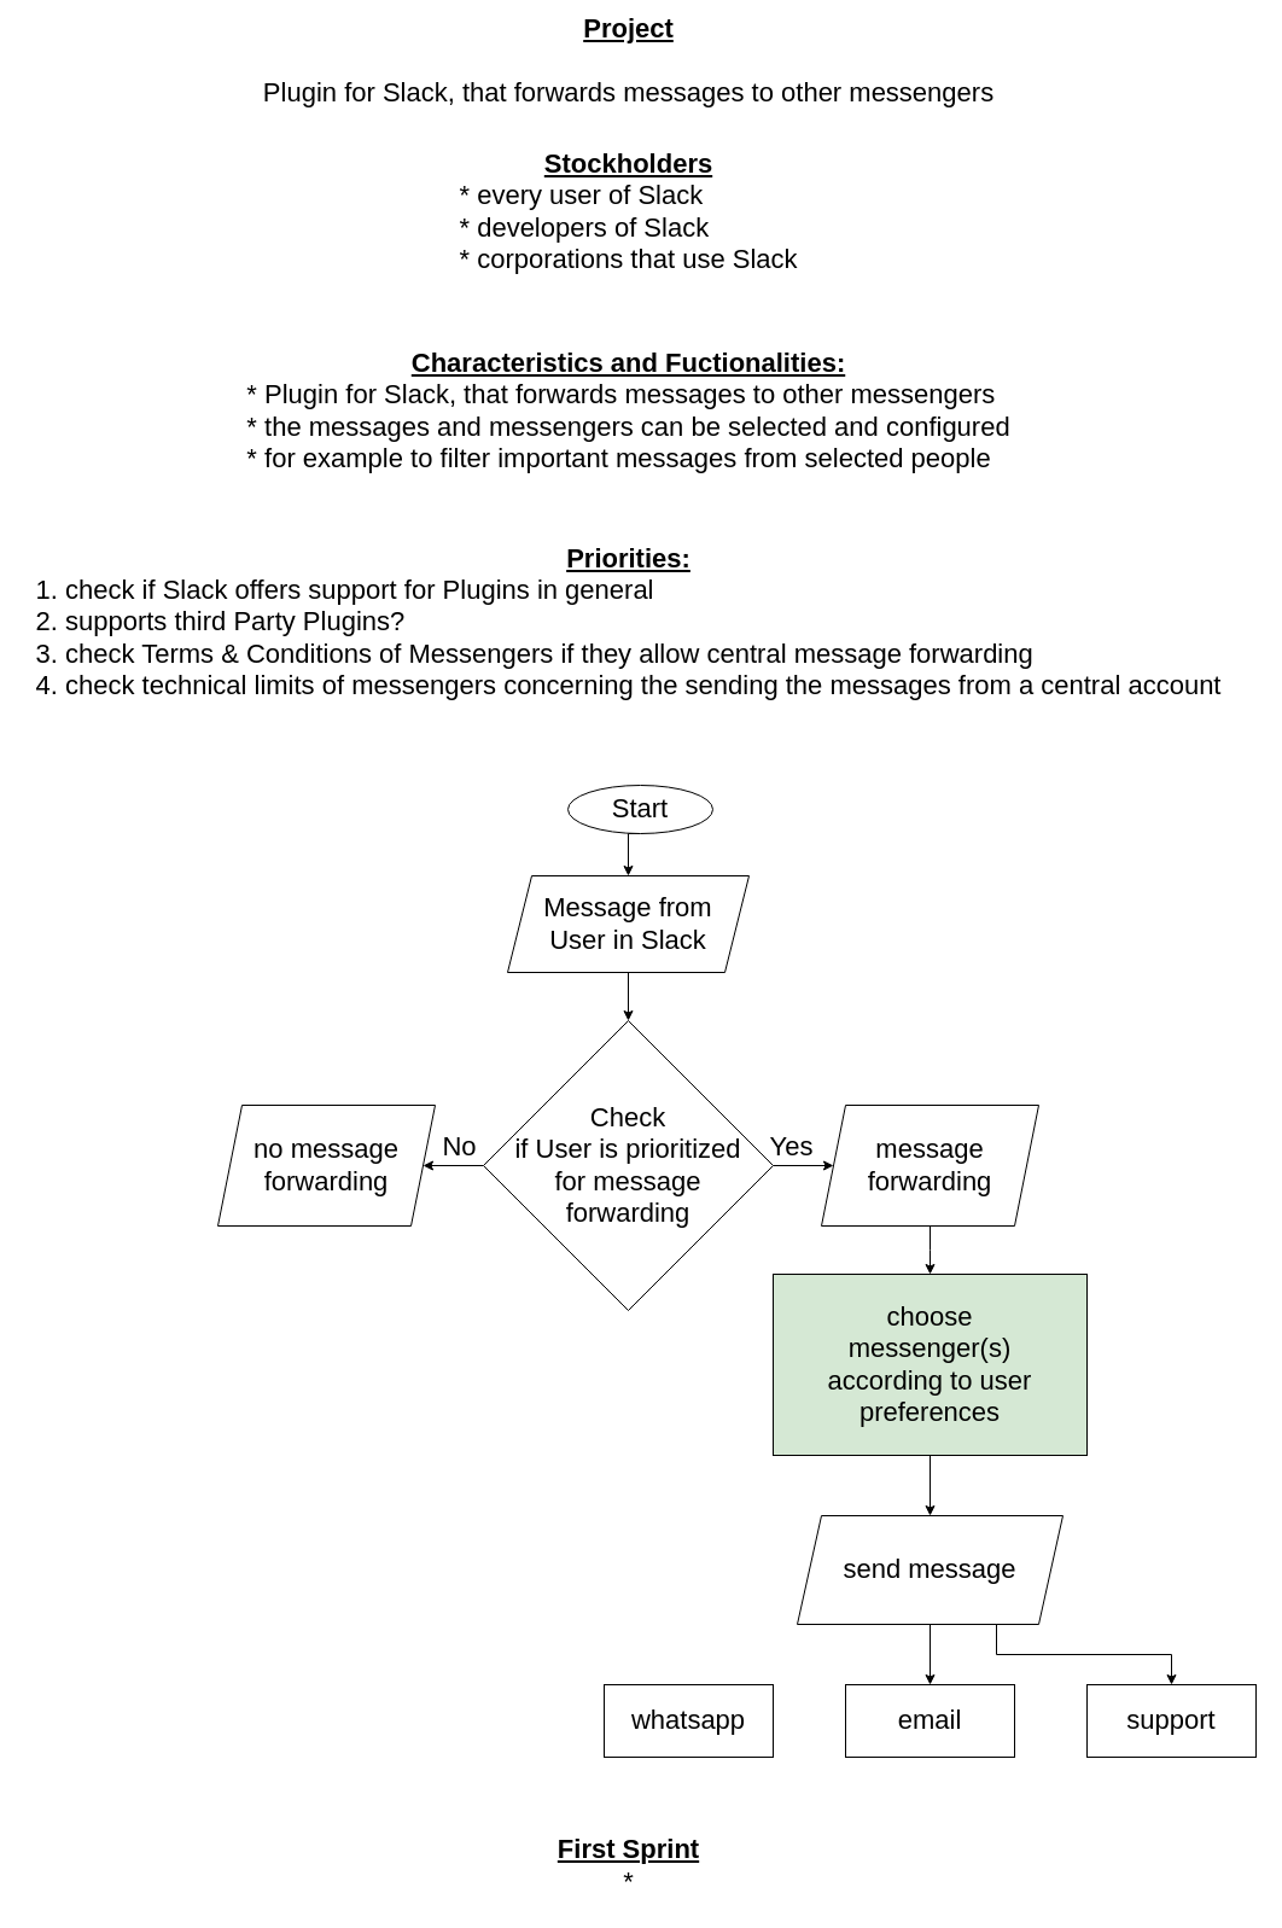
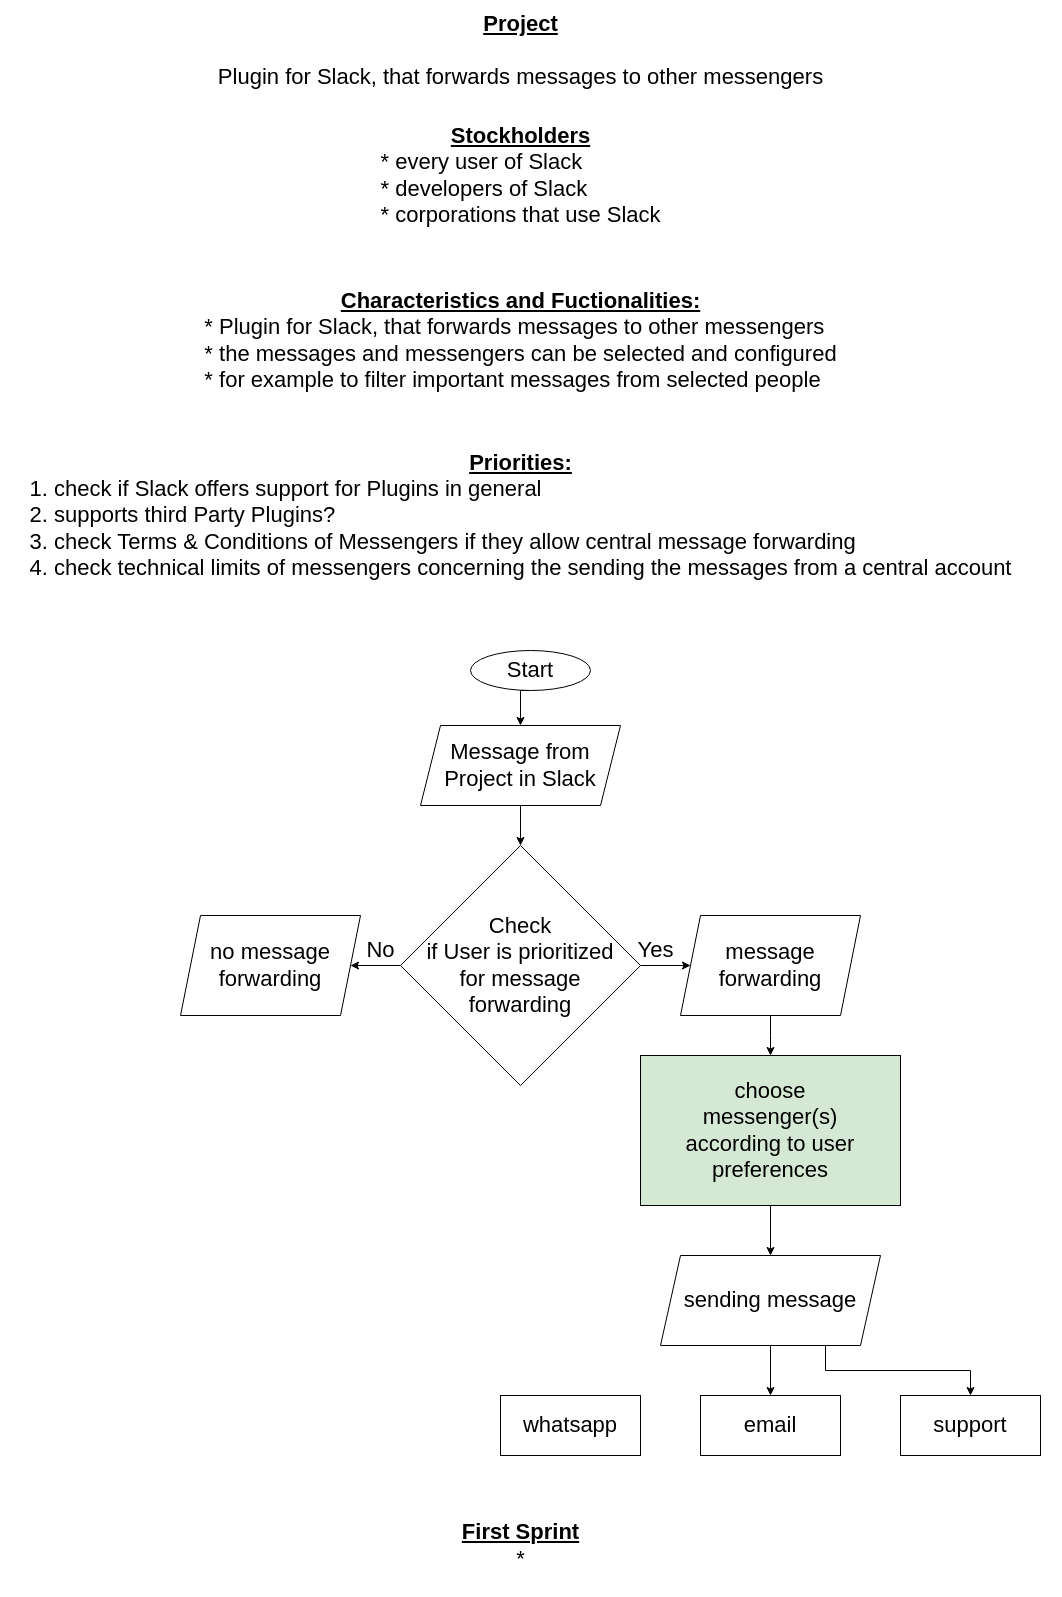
  <mxCell id="0" />
  <mxCell id="1" parent="0" />
  <mxCell id="2" value="&lt;font style=&quot;font-size: 22px&quot;&gt;&lt;u&gt;&lt;b&gt;Project&lt;/b&gt;&lt;/u&gt;&lt;br&gt;&lt;br&gt;Plugin for Slack, that forwards messages to other messengers&lt;br&gt;&lt;/font&gt;" style="text;html=1;align=center;verticalAlign=middle;resizable=0;points=[];autosize=1;strokeColor=none;fillColor=none;" vertex="1" parent="1"><mxGeometry x="210" y="20" width="620" height="60" as="geometry" /></mxCell>
  <mxCell id="3" value="&lt;font style=&quot;font-size: 22px&quot;&gt;&lt;u&gt;&lt;b&gt;Stockholders&lt;/b&gt;&lt;/u&gt;&lt;br&gt;&lt;div style=&quot;text-align: left&quot;&gt;&lt;span&gt;* every user of Slack&lt;/span&gt;&lt;/div&gt;&lt;div style=&quot;text-align: left&quot;&gt;&lt;span&gt;* developers of Slack&lt;/span&gt;&lt;/div&gt;&lt;div style=&quot;text-align: left&quot;&gt;&lt;span&gt;* corporations that use Slack&lt;/span&gt;&lt;/div&gt;&lt;/font&gt;" style="text;html=1;align=center;verticalAlign=middle;resizable=0;points=[];autosize=1;strokeColor=none;fillColor=none;" vertex="1" parent="1"><mxGeometry x="370" y="145" width="300" height="60" as="geometry" /></mxCell>
  <mxCell id="4" value="&lt;u&gt;&lt;b&gt;Characteristics and Fuctionalities:&lt;/b&gt;&lt;/u&gt;&lt;br&gt;&lt;div style=&quot;text-align: left&quot;&gt;&lt;span&gt;* Plugin for Slack, that forwards messages to other messengers&lt;/span&gt;&lt;/div&gt;&lt;div style=&quot;text-align: left&quot;&gt;&lt;span&gt;* the messages and messengers can be selected and configured&lt;/span&gt;&lt;/div&gt;&lt;div style=&quot;text-align: left&quot;&gt;&lt;span&gt;* for example to filter important messages from selected people&lt;/span&gt;&lt;/div&gt;" style="text;html=1;align=center;verticalAlign=middle;resizable=0;points=[];autosize=1;strokeColor=none;fillColor=none;fontSize=22;" vertex="1" parent="1"><mxGeometry x="195" y="285" width="650" height="110" as="geometry" /></mxCell>
  <mxCell id="5" value="&lt;u&gt;&lt;b&gt;Priorities:&lt;/b&gt;&lt;/u&gt;&lt;br&gt;&lt;div style=&quot;text-align: left&quot;&gt;&lt;span&gt;1. check if Slack offers support for Plugins in general&lt;/span&gt;&lt;/div&gt;&lt;div style=&quot;text-align: left&quot;&gt;&lt;span&gt;2. supports third Party Plugins?&lt;/span&gt;&lt;/div&gt;&lt;div style=&quot;text-align: left&quot;&gt;&lt;span&gt;3. check Terms &amp;amp; Conditions of Messengers if they allow central message forwarding&lt;/span&gt;&lt;/div&gt;&lt;div style=&quot;text-align: left&quot;&gt;&lt;span&gt;4. check technical limits of messengers concerning the sending the messages from a central account&lt;/span&gt;&lt;/div&gt;" style="text;html=1;align=center;verticalAlign=middle;resizable=0;points=[];autosize=1;strokeColor=none;fillColor=none;fontSize=22;" vertex="1" parent="1"><mxGeometry x="20" y="445" width="1000" height="140" as="geometry" /></mxCell>
  <mxCell id="6" style="edgeStyle=orthogonalEdgeStyle;rounded=0;orthogonalLoop=1;jettySize=auto;html=1;exitX=0.5;exitY=1;exitDx=0;exitDy=0;entryX=0.5;entryY=0;entryDx=0;entryDy=0;fontSize=22;" edge="1" parent="1" source="7" target="9"><mxGeometry relative="1" as="geometry" /></mxCell>
  <mxCell id="7" value="Start" style="ellipse;whiteSpace=wrap;html=1;fontSize=22;" vertex="1" parent="1"><mxGeometry x="470" y="650" width="120" height="40" as="geometry" /></mxCell>
  <mxCell id="8" style="edgeStyle=orthogonalEdgeStyle;rounded=0;orthogonalLoop=1;jettySize=auto;html=1;exitX=0.5;exitY=1;exitDx=0;exitDy=0;entryX=0.5;entryY=0;entryDx=0;entryDy=0;fontSize=22;" edge="1" parent="1" source="9" target="12"><mxGeometry relative="1" as="geometry" /></mxCell>
- <mxCell id="9" value="Message from &lt;br&gt;User in Slack" style="shape=parallelogram;perimeter=parallelogramPerimeter;whiteSpace=wrap;html=1;fixedSize=1;fontSize=22;" vertex="1" parent="1"><mxGeometry y="725" width="200" height="80" as="geometry" x="420" /></mxCell>
+ <mxCell id="9" value="Message from &lt;br&gt;Project in Slack" style="shape=parallelogram;perimeter=parallelogramPerimeter;whiteSpace=wrap;html=1;fixedSize=1;fontSize=22;" vertex="1" parent="1"><mxGeometry y="725" width="200" height="80" as="geometry" x="420" /></mxCell>
  <mxCell id="10" style="edgeStyle=orthogonalEdgeStyle;rounded=0;orthogonalLoop=1;jettySize=auto;html=1;exitX=0;exitY=0.5;exitDx=0;exitDy=0;entryX=1;entryY=0.5;entryDx=0;entryDy=0;fontSize=22;" edge="1" parent="1" source="12" target="13"><mxGeometry relative="1" as="geometry" /></mxCell>
  <mxCell id="11" style="edgeStyle=orthogonalEdgeStyle;rounded=0;orthogonalLoop=1;jettySize=auto;html=1;exitX=1;exitY=0.5;exitDx=0;exitDy=0;entryX=0;entryY=0.5;entryDx=0;entryDy=0;fontSize=22;" edge="1" parent="1" source="12" target="15"><mxGeometry relative="1" as="geometry" /></mxCell>
  <mxCell id="12" value="Check &lt;br&gt;if User is prioritized &lt;br&gt;for message &lt;br&gt;forwarding" style="rhombus;whiteSpace=wrap;html=1;fontSize=22;" vertex="1" parent="1"><mxGeometry x="400" y="845" width="240" height="240" as="geometry" /></mxCell>
  <mxCell id="13" value="no message forwarding" style="shape=parallelogram;perimeter=parallelogramPerimeter;whiteSpace=wrap;html=1;fixedSize=1;fontSize=22;" vertex="1" parent="1"><mxGeometry x="180" y="915" width="180" height="100" as="geometry" /></mxCell>
  <mxCell id="14" style="edgeStyle=orthogonalEdgeStyle;rounded=0;orthogonalLoop=1;jettySize=auto;html=1;exitX=0.5;exitY=1;exitDx=0;exitDy=0;entryX=0.5;entryY=0;entryDx=0;entryDy=0;fontSize=22;" edge="1" parent="1" source="15"><mxGeometry relative="1" as="geometry"><mxPoint x="770" y="1055" as="targetPoint" /></mxGeometry></mxCell>
  <mxCell id="15" value="message forwarding" style="shape=parallelogram;perimeter=parallelogramPerimeter;whiteSpace=wrap;html=1;fixedSize=1;fontSize=22;" vertex="1" parent="1"><mxGeometry x="680" y="915" width="180" height="100" as="geometry" /></mxCell>
  <mxCell id="16" value="No" style="text;html=1;align=center;verticalAlign=middle;resizable=0;points=[];autosize=1;strokeColor=none;fillColor=none;fontSize=22;" vertex="1" parent="1"><mxGeometry x="360" y="935" width="40" height="30" as="geometry" /></mxCell>
  <mxCell id="17" value="Yes" style="text;html=1;align=center;verticalAlign=middle;resizable=0;points=[];autosize=1;strokeColor=none;fillColor=none;fontSize=22;" vertex="1" parent="1"><mxGeometry x="630" y="935" width="50" height="30" as="geometry" /></mxCell>
  <mxCell id="18" value="email" style="shape=rectangle;perimeter=parallelogramPerimeter;whiteSpace=wrap;html=1;fixedSize=1;fontSize=22;" vertex="1" parent="1"><mxGeometry x="700" y="1395" width="140" height="60" as="geometry" /></mxCell>
  <mxCell id="19" value="whatsapp" style="shape=rectangle;perimeter=parallelogramPerimeter;whiteSpace=wrap;html=1;fixedSize=1;fontSize=22;" vertex="1" parent="1"><mxGeometry x="500" y="1395" width="140" height="60" as="geometry" /></mxCell>
  <mxCell id="20" value="support" style="shape=rectangle;perimeter=parallelogramPerimeter;whiteSpace=wrap;html=1;fixedSize=1;fontSize=22;" vertex="1" parent="1"><mxGeometry x="900" y="1395" width="140" height="60" as="geometry" /></mxCell>
  <mxCell id="21" style="edgeStyle=orthogonalEdgeStyle;rounded=0;orthogonalLoop=1;jettySize=auto;html=1;exitX=0.5;exitY=1;exitDx=0;exitDy=0;fontSize=22;" edge="1" parent="1" source="22" target="25"><mxGeometry relative="1" as="geometry" /></mxCell>
  <mxCell id="22" value="choose&lt;br&gt;messenger(s)&lt;br&gt;according to user preferences" style="rounded=0;whiteSpace=wrap;html=1;fontSize=22;fillColor=#d5e8d4;" vertex="1" parent="1"><mxGeometry x="640" y="1055" width="260" height="150" as="geometry" /></mxCell>
  <mxCell id="23" style="edgeStyle=orthogonalEdgeStyle;rounded=0;orthogonalLoop=1;jettySize=auto;html=1;exitX=0.5;exitY=1;exitDx=0;exitDy=0;fontSize=22;" edge="1" parent="1" source="25" target="18"><mxGeometry relative="1" as="geometry" /></mxCell>
  <mxCell id="24" style="edgeStyle=orthogonalEdgeStyle;rounded=0;orthogonalLoop=1;jettySize=auto;html=1;exitX=0.75;exitY=1;exitDx=0;exitDy=0;fontSize=22;" edge="1" parent="1" source="25" target="20"><mxGeometry relative="1" as="geometry" /></mxCell>
- <mxCell id="25" value="send message" style="shape=parallelogram;perimeter=parallelogramPerimeter;whiteSpace=wrap;html=1;fixedSize=1;fontSize=22;" vertex="1" parent="1"><mxGeometry x="660" y="1255" width="220" height="90" as="geometry" /></mxCell>
+ <mxCell id="25" value="sending message" style="shape=parallelogram;perimeter=parallelogramPerimeter;whiteSpace=wrap;html=1;fixedSize=1;fontSize=22;" vertex="1" parent="1"><mxGeometry x="660" y="1255" width="220" height="90" as="geometry" /></mxCell>
  <mxCell id="26" value="&lt;u&gt;&lt;b&gt;First Sprint&lt;br&gt;&lt;/b&gt;&lt;/u&gt;*" style="text;html=1;align=center;verticalAlign=middle;resizable=0;points=[];autosize=1;strokeColor=none;fillColor=none;fontSize=22;" vertex="1" parent="1"><mxGeometry x="455" y="1515" width="130" height="60" as="geometry" /></mxCell>
